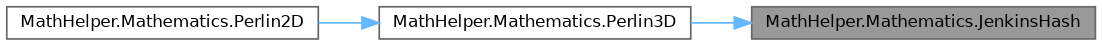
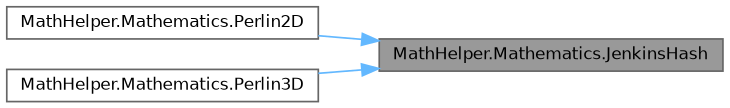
  digraph {
    rankdir=RL
    node [color=grey40 fillcolor=white fontname=Helvetica fontsize=10 shape=box style=filled]
    edge [color=steelblue1 dir=back fontname=Helvetica fontsize=10 labelfontname=Helvetica labelfontsize=10 style=solid]
    n1 [color=gray40 fillcolor=grey60 fontcolor=black height=0.2 label="MathHelper.Mathematics.JenkinsHash" width=0.4]
    n2 [height=0.2 label="MathHelper.Mathematics.Perlin2D" width=0.4]
    n3 [height=0.2 label="MathHelper.Mathematics.Perlin3D" width=0.4]
-   n3 -> n2
+   n1 -> n2
    n1 -> n3
  }
